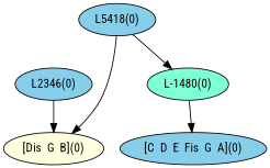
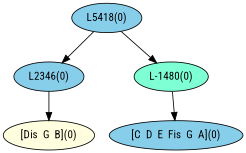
  digraph {
    fontname="Roboto Condensed"
    node [fillcolor=skyblue fontname="Roboto Condensed" style=filled]
    edge [fontname="Roboto Condensed"]
    "L5418(0)"
    n2 [label="L2346(0)"]
    "L-1480(0)" [fillcolor=aquamarine]
    "[Dis  G  B](0)" [fillcolor=lightyellow]
    "[C  D  E  Fis  G  A](0)"
    subgraph sub_1 {
      rank=min
      "L5418(0)"
    }
    subgraph sub_2 {
      rank=same
      n2
      "L-1480(0)"
    }
    subgraph sub_3 {
      rank=max
      "[Dis  G  B](0)"
      "[C  D  E  Fis  G  A](0)"
    }
-   "L5418(0)" -> "[Dis  G  B](0)"
+   "L5418(0)" -> n2
    "L5418(0)" -> "L-1480(0)"
    n2 -> "[Dis  G  B](0)"
    "L-1480(0)" -> "[C  D  E  Fis  G  A](0)"
  }
